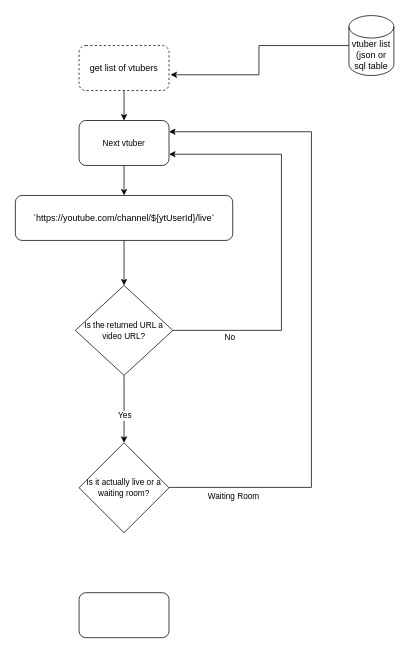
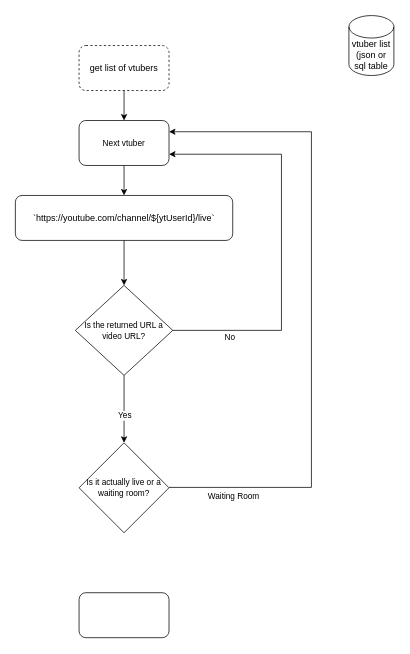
  <mxCell id="0" />
  <mxCell id="1" parent="0" />
  <mxCell id="2" value="get list of vtubers" style="rounded=1;whiteSpace=wrap;html=1;dashed=1;" vertex="1" parent="1"><mxGeometry x="105" y="60" width="120" height="60" as="geometry" /></mxCell>
  <mxCell id="3" value="vtuber list&lt;br&gt;(json or sql table" style="shape=cylinder3;whiteSpace=wrap;html=1;boundedLbl=1;backgroundOutline=1;size=15;" vertex="1" parent="1"><mxGeometry x="465" y="20" width="60" height="80" as="geometry" /></mxCell>
- <mxCell id="4" value="" style="endArrow=classic;html=1;rounded=0;exitX=0;exitY=0.5;exitDx=0;exitDy=0;exitPerimeter=0;entryX=1.017;entryY=0.65;entryDx=0;entryDy=0;entryPerimeter=0;edgeStyle=orthogonalEdgeStyle;" edge="1" parent="1" source="3" target="2"><mxGeometry width="50" height="50" relative="1" as="geometry"><mxPoint x="225" y="360" as="sourcePoint" /><mxPoint x="275" y="310" as="targetPoint" /></mxGeometry></mxCell>
  <mxCell id="5" value="`https://youtube.com/channel/${ytUserId}/live`" style="rounded=1;html=1;whiteSpace=wrap;" vertex="1" parent="1"><mxGeometry x="20" y="260" width="290" height="60" as="geometry" /></mxCell>
  <mxCell id="6" value="" style="endArrow=classic;html=1;rounded=0;exitX=0.5;exitY=1;exitDx=0;exitDy=0;" edge="1" parent="1" source="2" target="9"><mxGeometry width="50" height="50" relative="1" as="geometry"><mxPoint x="225" y="360" as="sourcePoint" /><mxPoint x="165" y="170" as="targetPoint" /></mxGeometry></mxCell>
  <mxCell id="7" value="&lt;font style=&quot;font-size: 11px;&quot;&gt;Is the returned URL a video URL?&lt;/font&gt;" style="rhombus;whiteSpace=wrap;html=1;" vertex="1" parent="1"><mxGeometry x="100" y="380" width="130" height="120" as="geometry" /></mxCell>
  <mxCell id="8" value="" style="endArrow=classic;html=1;rounded=0;fontSize=11;exitX=0.5;exitY=1;exitDx=0;exitDy=0;entryX=0.5;entryY=0;entryDx=0;entryDy=0;" edge="1" parent="1" source="5" target="7"><mxGeometry width="50" height="50" relative="1" as="geometry"><mxPoint x="225" y="430" as="sourcePoint" /><mxPoint x="275" y="380" as="targetPoint" /></mxGeometry></mxCell>
  <mxCell id="9" value="Next vtuber" style="rounded=1;whiteSpace=wrap;html=1;fontSize=11;" vertex="1" parent="1"><mxGeometry x="105" y="160" width="120" height="60" as="geometry" /></mxCell>
  <mxCell id="10" value="" style="endArrow=classic;html=1;rounded=0;fontSize=11;exitX=0.5;exitY=1;exitDx=0;exitDy=0;entryX=0.5;entryY=0;entryDx=0;entryDy=0;" edge="1" parent="1" source="9" target="5"><mxGeometry width="50" height="50" relative="1" as="geometry"><mxPoint x="225" y="350" as="sourcePoint" /><mxPoint x="275" y="300" as="targetPoint" /></mxGeometry></mxCell>
  <mxCell id="11" value="" style="endArrow=classic;html=1;rounded=0;fontSize=11;exitX=1;exitY=0.5;exitDx=0;exitDy=0;edgeStyle=orthogonalEdgeStyle;entryX=1;entryY=0.75;entryDx=0;entryDy=0;" edge="1" parent="1" source="7" target="9"><mxGeometry relative="1" as="geometry"><mxPoint x="325" y="420" as="sourcePoint" /><mxPoint x="285" y="160" as="targetPoint" /><Array as="points"><mxPoint x="375" y="440" /><mxPoint x="375" y="205" /></Array></mxGeometry></mxCell>
  <mxCell id="12" value="No" style="edgeLabel;html=1;align=center;verticalAlign=middle;resizable=0;points=[];fontSize=11;" vertex="1" connectable="0" parent="11"><mxGeometry x="0.064" relative="1" as="geometry"><mxPoint x="-70" y="145" as="offset" /></mxGeometry></mxCell>
  <mxCell id="13" value="" style="endArrow=classic;html=1;rounded=0;fontSize=11;exitX=0.5;exitY=1;exitDx=0;exitDy=0;entryX=0.5;entryY=0;entryDx=0;entryDy=0;edgeStyle=orthogonalEdgeStyle;" edge="1" parent="1" source="7" target="15"><mxGeometry relative="1" as="geometry"><mxPoint x="195" y="520" as="sourcePoint" /><mxPoint x="165" y="580" as="targetPoint" /></mxGeometry></mxCell>
  <mxCell id="14" value="Yes" style="edgeLabel;html=1;align=center;verticalAlign=middle;resizable=0;points=[];fontSize=11;" vertex="1" connectable="0" parent="13"><mxGeometry x="-0.255" y="-1" relative="1" as="geometry"><mxPoint x="1" y="19" as="offset" /></mxGeometry></mxCell>
  <mxCell id="15" value="Is it actually live or a waiting room?" style="rhombus;whiteSpace=wrap;html=1;fontSize=11;" vertex="1" parent="1"><mxGeometry x="105" y="590" width="120" height="120" as="geometry" /></mxCell>
  <mxCell id="16" value="" style="endArrow=classic;html=1;rounded=0;fontSize=11;entryX=1;entryY=0.25;entryDx=0;entryDy=0;edgeStyle=orthogonalEdgeStyle;" edge="1" parent="1" target="9"><mxGeometry relative="1" as="geometry"><mxPoint x="225" y="649.5" as="sourcePoint" /><mxPoint x="325" y="649.5" as="targetPoint" /><Array as="points"><mxPoint x="415" y="650" /><mxPoint x="415" y="175" /></Array></mxGeometry></mxCell>
  <mxCell id="17" value="Waiting Room" style="edgeLabel;resizable=0;html=1;align=center;verticalAlign=middle;fontSize=11;" connectable="0" vertex="1" parent="16"><mxGeometry relative="1" as="geometry"><mxPoint x="-105" y="248" as="offset" /></mxGeometry></mxCell>
  <mxCell id="18" value="" style="rounded=1;whiteSpace=wrap;html=1;fontSize=11;" vertex="1" parent="1"><mxGeometry x="105" y="790" width="120" height="60" as="geometry" /></mxCell>
